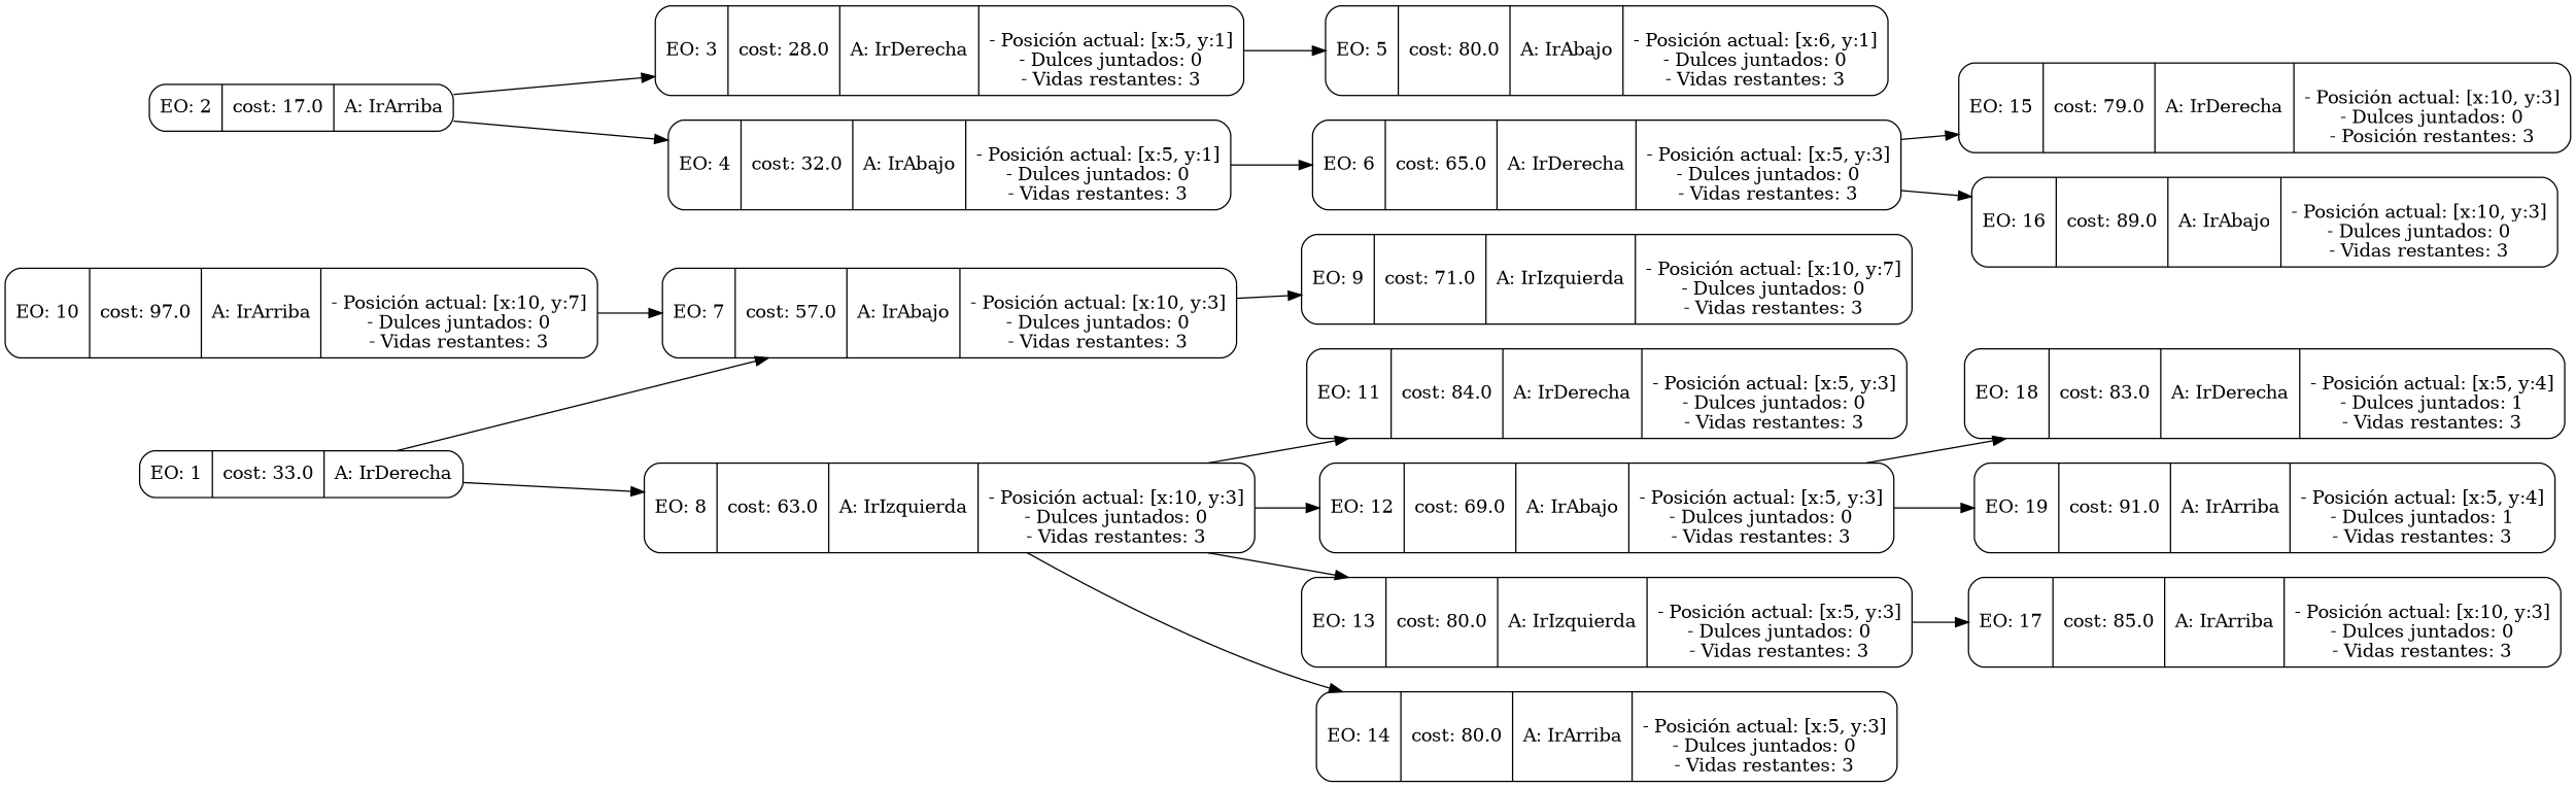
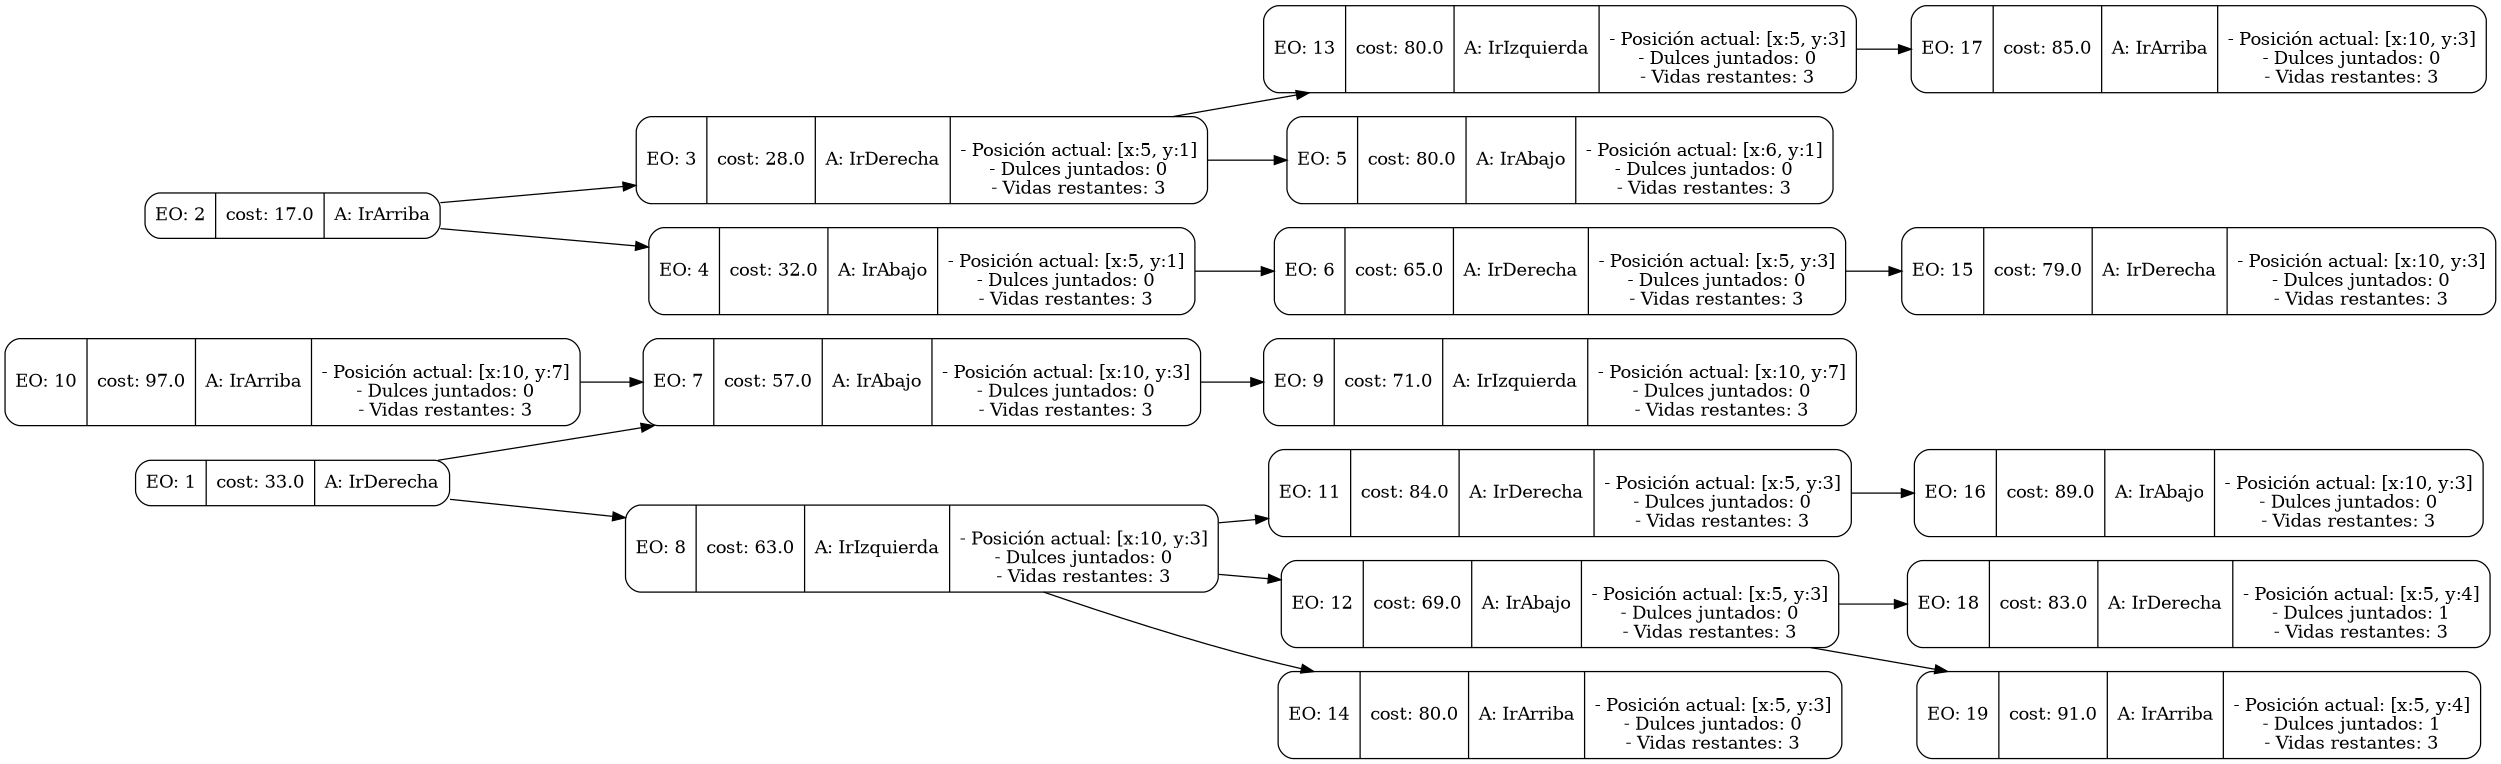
  digraph {
    rankdir=LR
    node [shape=Mrecord]
    n1 [label="{EO: 1|cost: 33.0|A: IrDerecha}"]
    n2 [label="{EO: 7|cost: 57.0|A: IrAbajo|\n- Posición actual: [x:10, y:3]\n- Dulces juntados: 0\n- Vidas restantes: 3}"]
    n3 [label="{EO: 8|cost: 63.0|A: IrIzquierda|\n- Posición actual: [x:10, y:3]\n- Dulces juntados: 0\n- Vidas restantes: 3}"]
    n4 [label="{EO: 2|cost: 17.0|A: IrArriba}"]
    n5 [label="{EO: 3|cost: 28.0|A: IrDerecha|\n- Posición actual: [x:5, y:1]\n- Dulces juntados: 0\n- Vidas restantes: 3}"]
    n6 [label="{EO: 4|cost: 32.0|A: IrAbajo|\n- Posición actual: [x:5, y:1]\n- Dulces juntados: 0\n- Vidas restantes: 3}"]
    n7 [label="{EO: 9|cost: 71.0|A: IrIzquierda|\n- Posición actual: [x:10, y:7]\n- Dulces juntados: 0\n- Vidas restantes: 3}"]
    n8 [label="{EO: 11|cost: 84.0|A: IrDerecha|\n- Posición actual: [x:5, y:3]\n- Dulces juntados: 0\n- Vidas restantes: 3}"]
    n9 [label="{EO: 12|cost: 69.0|A: IrAbajo|\n- Posición actual: [x:5, y:3]\n- Dulces juntados: 0\n- Vidas restantes: 3}"]
    n10 [label="{EO: 13|cost: 80.0|A: IrIzquierda|\n- Posición actual: [x:5, y:3]\n- Dulces juntados: 0\n- Vidas restantes: 3}"]
    n11 [label="{EO: 14|cost: 80.0|A: IrArriba|\n- Posición actual: [x:5, y:3]\n- Dulces juntados: 0\n- Vidas restantes: 3}"]
    n12 [label="{EO: 10|cost: 97.0|A: IrArriba|\n- Posición actual: [x:10, y:7]\n- Dulces juntados: 0\n- Vidas restantes: 3}"]
    n13 [label="{EO: 18|cost: 83.0|A: IrDerecha|\n- Posición actual: [x:5, y:4]\n- Dulces juntados: 1\n- Vidas restantes: 3}"]
    n14 [label="{EO: 19|cost: 91.0|A: IrArriba|\n- Posición actual: [x:5, y:4]\n- Dulces juntados: 1\n- Vidas restantes: 3}"]
    n15 [label="{EO: 17|cost: 85.0|A: IrArriba|\n- Posición actual: [x:10, y:3]\n- Dulces juntados: 0\n- Vidas restantes: 3}"]
    n16 [label="{EO: 5|cost: 80.0|A: IrAbajo|\n- Posición actual: [x:6, y:1]\n- Dulces juntados: 0\n- Vidas restantes: 3}"]
    n17 [label="{EO: 6|cost: 65.0|A: IrDerecha|\n- Posición actual: [x:5, y:3]\n- Dulces juntados: 0\n- Vidas restantes: 3}"]
-   n18 [label="{EO: 15|cost: 79.0|A: IrDerecha|\n- Posición actual: [x:10, y:3]\n- Dulces juntados: 0\n- Posición restantes: 3}"]
+   n18 [label="{EO: 15|cost: 79.0|A: IrDerecha|\n- Posición actual: [x:10, y:3]\n- Dulces juntados: 0\n- Vidas restantes: 3}"]
    n19 [label="{EO: 16|cost: 89.0|A: IrAbajo|\n- Posición actual: [x:10, y:3]\n- Dulces juntados: 0\n- Vidas restantes: 3}"]
    n1 -> n2
    n1 -> n3
    n2 -> n7
    n3 -> n8
    n3 -> n9
-   n3 -> n10
+   n5 -> n10
    n3 -> n11
    n4 -> n5
    n4 -> n6
    n5 -> n16
    n6 -> n17
    n9 -> n13
    n9 -> n14
    n10 -> n15
    n12 -> n2
    n17 -> n18
-   n17 -> n19
+   n8 -> n19
  }
